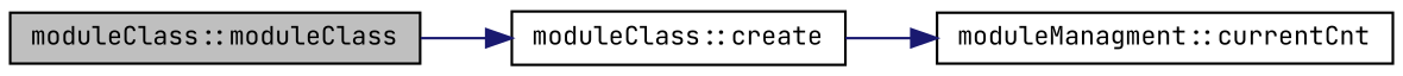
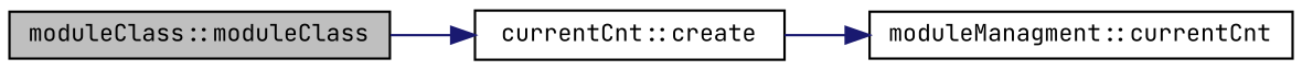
  digraph {
    fontname="JetBrains Mono"
    rankdir=LR
    node [color=black fillcolor=white fontname="JetBrains Mono" fontsize=10 shape=record style=filled]
    edge [color=midnightblue fontname="JetBrains Mono" fontsize=10 labelfontname=Helvetica labelfontsize=10 style=solid]
    n1 [fillcolor=grey75 fontcolor=black height=0.2 label="moduleClass::moduleClass" width=0.4]
-   n2 [height=0.2 label="moduleClass::create" width=0.4]
+   n2 [height=0.2 label="currentCnt::create" width=0.4]
    n3 [height=0.2 label="moduleManagment::currentCnt" width=0.4]
    n1 -> n2
    n2 -> n3
  }
